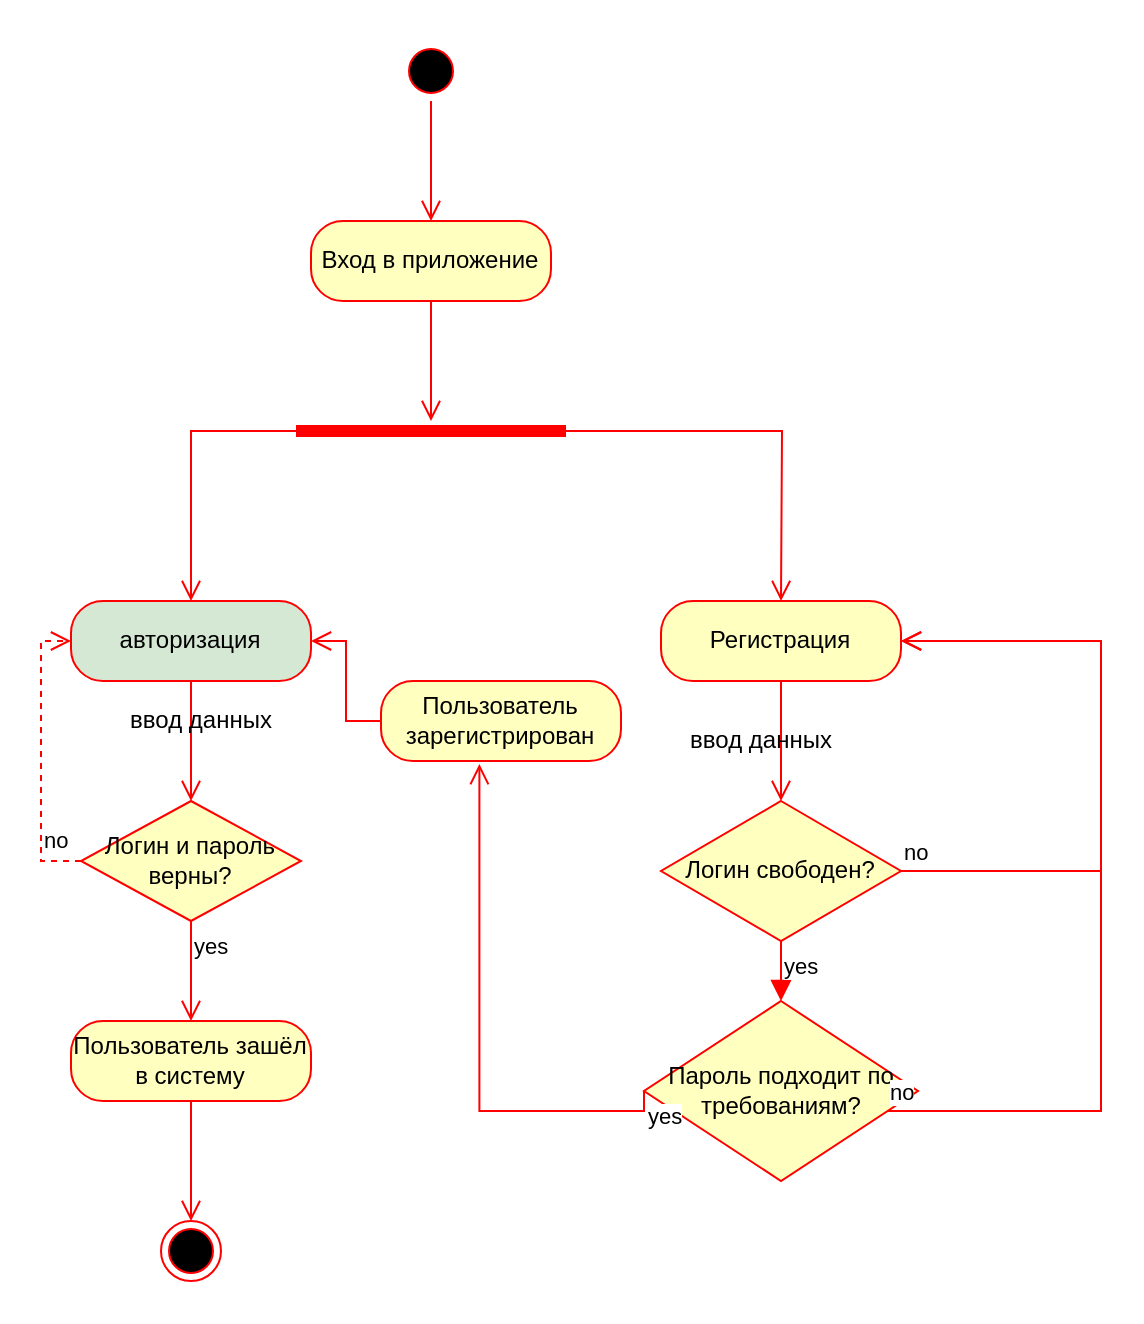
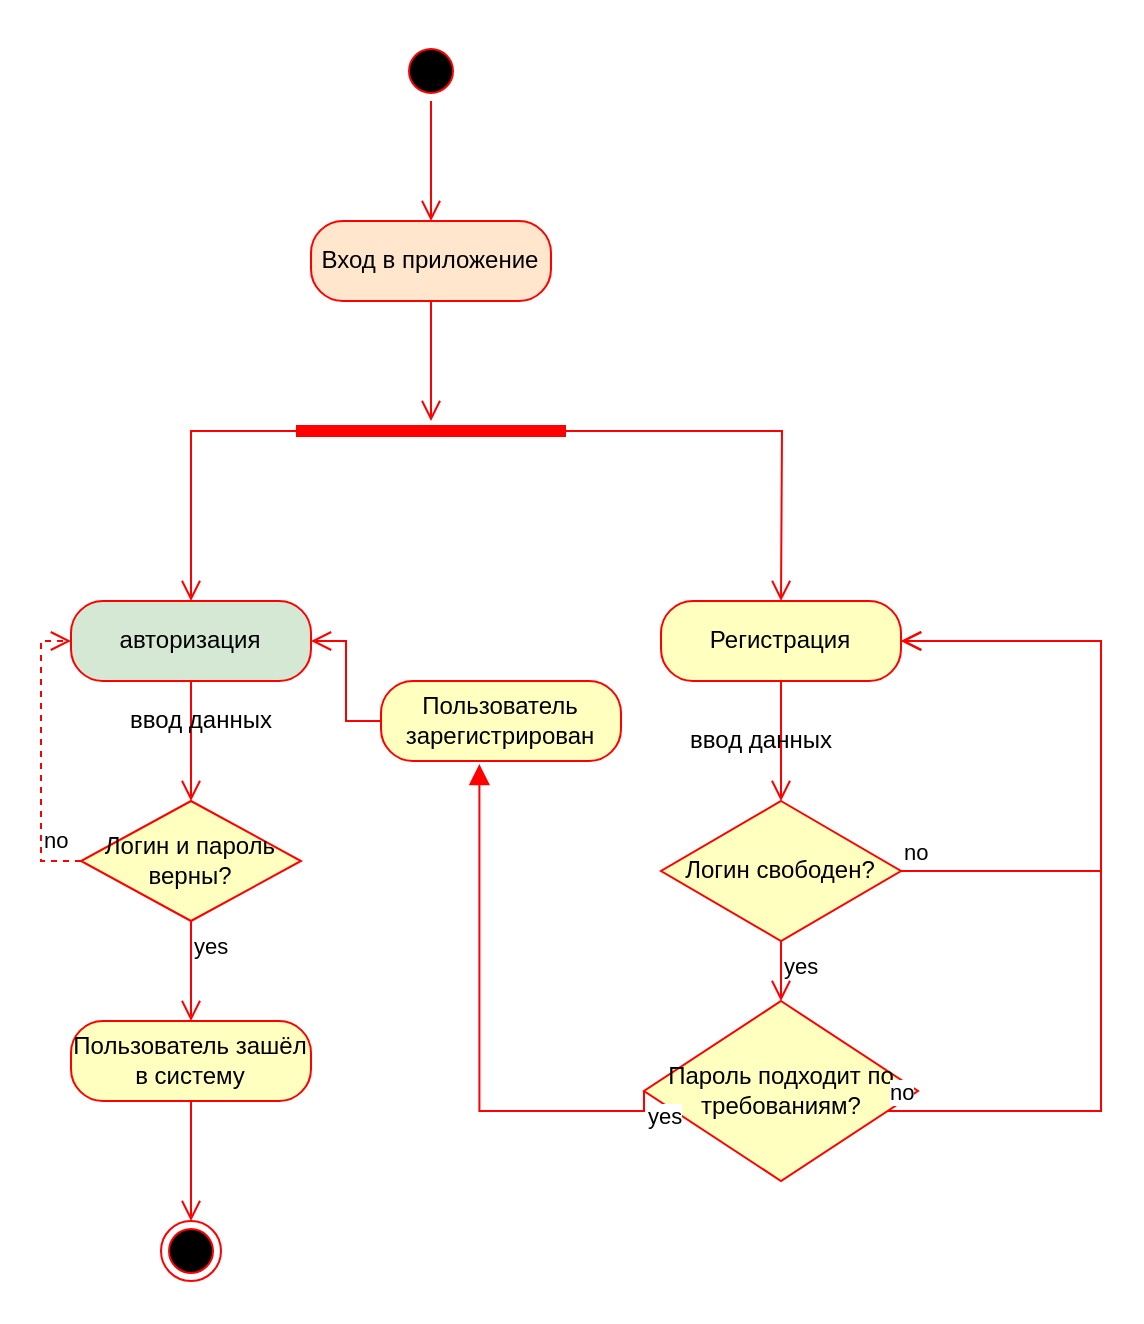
  <mxCell id="0" />
  <mxCell id="1" parent="0" />
  <mxCell id="2" value="" style="ellipse;html=1;shape=startState;fillColor=#000000;strokeColor=#ff0000;" vertex="1" parent="1"><mxGeometry x="200" y="20" width="30" height="30" as="geometry" /></mxCell>
  <mxCell id="3" value="" style="edgeStyle=orthogonalEdgeStyle;html=1;verticalAlign=bottom;endArrow=open;endSize=8;strokeColor=#ff0000;rounded=0;" edge="1" source="2" parent="1"><mxGeometry relative="1" as="geometry"><mxPoint x="215" y="110" as="targetPoint" /></mxGeometry></mxCell>
- <mxCell id="4" value="Вход в приложение" style="rounded=1;whiteSpace=wrap;html=1;arcSize=40;fontColor=#000000;fillColor=#ffffc0;strokeColor=#ff0000;" vertex="1" parent="1"><mxGeometry x="155" y="110" width="120" height="40" as="geometry" /></mxCell>
+ <mxCell id="4" value="Вход в приложение" style="rounded=1;whiteSpace=wrap;html=1;arcSize=40;fontColor=#000000;fillColor=#ffe6cc;strokeColor=#ff0000;" vertex="1" parent="1"><mxGeometry x="155" y="110" width="120" height="40" as="geometry" /></mxCell>
  <mxCell id="5" value="" style="edgeStyle=orthogonalEdgeStyle;html=1;verticalAlign=bottom;endArrow=open;endSize=8;strokeColor=#ff0000;rounded=0;" edge="1" source="4" parent="1"><mxGeometry relative="1" as="geometry"><mxPoint x="215" y="210" as="targetPoint" /></mxGeometry></mxCell>
  <mxCell id="6" value="" style="shape=line;html=1;strokeWidth=6;strokeColor=#ff0000;" vertex="1" parent="1"><mxGeometry x="147.5" y="210" width="135" height="10" as="geometry" /></mxCell>
  <mxCell id="7" value="" style="edgeStyle=orthogonalEdgeStyle;html=1;verticalAlign=bottom;endArrow=open;endSize=8;strokeColor=#ff0000;rounded=0;" edge="1" source="6" parent="1"><mxGeometry relative="1" as="geometry"><mxPoint x="390" y="300" as="targetPoint" /></mxGeometry></mxCell>
  <mxCell id="8" value="Регистрация" style="rounded=1;whiteSpace=wrap;html=1;arcSize=40;fontColor=#000000;fillColor=#ffffc0;strokeColor=#ff0000;" vertex="1" parent="1"><mxGeometry x="330" y="300" width="120" height="40" as="geometry" /></mxCell>
  <mxCell id="9" value="" style="edgeStyle=orthogonalEdgeStyle;html=1;verticalAlign=bottom;endArrow=open;endSize=8;strokeColor=#ff0000;rounded=0;" edge="1" source="8" parent="1"><mxGeometry relative="1" as="geometry"><mxPoint x="390" y="400" as="targetPoint" /></mxGeometry></mxCell>
  <mxCell id="10" value="авторизация" style="rounded=1;whiteSpace=wrap;html=1;arcSize=40;fontColor=#000000;fillColor=#d5e8d4;strokeColor=#ff0000;" vertex="1" parent="1"><mxGeometry x="35" y="300" width="120" height="40" as="geometry" /></mxCell>
  <mxCell id="11" value="" style="edgeStyle=orthogonalEdgeStyle;html=1;verticalAlign=bottom;endArrow=open;endSize=8;strokeColor=#ff0000;rounded=0;" edge="1" source="10" parent="1"><mxGeometry relative="1" as="geometry"><mxPoint x="95" y="400" as="targetPoint" /></mxGeometry></mxCell>
  <mxCell id="12" value="" style="edgeStyle=orthogonalEdgeStyle;html=1;verticalAlign=bottom;endArrow=open;endSize=8;strokeColor=#ff0000;rounded=0;exitX=0;exitY=0.5;exitDx=0;exitDy=0;exitPerimeter=0;" edge="1" parent="1" source="6" target="10"><mxGeometry relative="1" as="geometry"><mxPoint x="400" y="310" as="targetPoint" /><mxPoint x="293" y="225" as="sourcePoint" /></mxGeometry></mxCell>
  <mxCell id="13" value="Логин и пароль верны?" style="rhombus;whiteSpace=wrap;html=1;fontColor=#000000;fillColor=#ffffc0;strokeColor=#ff0000;" vertex="1" parent="1"><mxGeometry x="40" y="400" width="110" height="60" as="geometry" /></mxCell>
  <mxCell id="14" value="no" style="edgeStyle=orthogonalEdgeStyle;html=1;align=left;verticalAlign=bottom;endArrow=open;endSize=8;strokeColor=#ff0000;rounded=0;exitX=0;exitY=0.5;exitDx=0;exitDy=0;entryX=0;entryY=0.5;entryDx=0;entryDy=0;dashed=1;" edge="1" source="13" parent="1" target="10"><mxGeometry x="-0.704" relative="1" as="geometry"><mxPoint x="-20" y="360" as="targetPoint" /><Array as="points"><mxPoint x="20" y="430" /><mxPoint x="20" y="320" /></Array><mxPoint as="offset" /></mxGeometry></mxCell>
  <mxCell id="15" value="yes" style="edgeStyle=orthogonalEdgeStyle;html=1;align=left;verticalAlign=top;endArrow=open;endSize=8;strokeColor=#ff0000;rounded=0;" edge="1" source="13" parent="1"><mxGeometry x="-1" relative="1" as="geometry"><mxPoint x="95" y="510" as="targetPoint" /><Array as="points"><mxPoint x="95" y="500" /></Array></mxGeometry></mxCell>
  <mxCell id="16" value="Логин свободен?" style="rhombus;whiteSpace=wrap;html=1;fontColor=#000000;fillColor=#ffffc0;strokeColor=#ff0000;" vertex="1" parent="1"><mxGeometry x="330" y="400" width="120" height="70" as="geometry" /></mxCell>
  <mxCell id="17" value="no" style="edgeStyle=orthogonalEdgeStyle;html=1;align=left;verticalAlign=bottom;endArrow=open;endSize=8;strokeColor=#ff0000;rounded=0;" edge="1" source="16" parent="1" target="8"><mxGeometry x="-1" relative="1" as="geometry"><mxPoint x="550" y="420" as="targetPoint" /><Array as="points"><mxPoint x="550" y="435" /><mxPoint x="550" y="320" /></Array></mxGeometry></mxCell>
- <mxCell id="18" value="yes" style="edgeStyle=orthogonalEdgeStyle;html=1;align=left;verticalAlign=top;endArrow=block;endSize=8;strokeColor=#ff0000;rounded=0;" edge="1" source="16" parent="1" target="21"><mxGeometry x="-1" relative="1" as="geometry"><mxPoint x="390" y="510" as="targetPoint" /><Array as="points" /></mxGeometry></mxCell>
+ <mxCell id="18" value="yes" style="edgeStyle=orthogonalEdgeStyle;html=1;align=left;verticalAlign=top;endArrow=open;endSize=8;strokeColor=#ff0000;rounded=0;" edge="1" source="16" parent="1" target="21"><mxGeometry x="-1" relative="1" as="geometry"><mxPoint x="390" y="510" as="targetPoint" /><Array as="points" /></mxGeometry></mxCell>
  <mxCell id="19" value="ввод данных" style="text;html=1;align=center;verticalAlign=middle;resizable=0;points=[];autosize=1;strokeColor=none;fillColor=none;" vertex="1" parent="1"><mxGeometry x="55" y="345" width="90" height="30" as="geometry" /></mxCell>
  <mxCell id="20" value="ввод данных" style="text;html=1;align=center;verticalAlign=middle;resizable=0;points=[];autosize=1;strokeColor=none;fillColor=none;" vertex="1" parent="1"><mxGeometry x="335" y="355" width="90" height="30" as="geometry" /></mxCell>
  <mxCell id="21" value="Пароль подходит по требованиям?" style="rhombus;whiteSpace=wrap;html=1;fontColor=#000000;fillColor=#ffffc0;strokeColor=#ff0000;" vertex="1" parent="1"><mxGeometry x="321.5" y="500" width="137" height="90" as="geometry" /></mxCell>
  <mxCell id="22" value="no" style="edgeStyle=orthogonalEdgeStyle;html=1;align=left;verticalAlign=bottom;endArrow=open;endSize=8;strokeColor=#ff0000;rounded=0;" edge="1" source="21" parent="1" target="8"><mxGeometry x="-1" relative="1" as="geometry"><mxPoint x="537" y="530" as="targetPoint" /><Array as="points"><mxPoint x="550" y="555" /><mxPoint x="550" y="320" /></Array></mxGeometry></mxCell>
- <mxCell id="23" value="yes" style="edgeStyle=orthogonalEdgeStyle;html=1;align=left;verticalAlign=top;endArrow=open;endSize=8;strokeColor=#ff0000;rounded=0;exitX=0;exitY=0.5;exitDx=0;exitDy=0;entryX=0.41;entryY=1.039;entryDx=0;entryDy=0;entryPerimeter=0;" edge="1" source="21" parent="1" target="24"><mxGeometry x="-1" relative="1" as="geometry"><mxPoint x="390" y="650" as="targetPoint" /><Array as="points"><mxPoint x="239" y="555" /></Array></mxGeometry></mxCell>
+ <mxCell id="23" value="yes" style="edgeStyle=orthogonalEdgeStyle;html=1;align=left;verticalAlign=top;endArrow=block;endSize=8;strokeColor=#ff0000;rounded=0;exitX=0;exitY=0.5;exitDx=0;exitDy=0;entryX=0.41;entryY=1.039;entryDx=0;entryDy=0;entryPerimeter=0;" edge="1" source="21" parent="1" target="24"><mxGeometry x="-1" relative="1" as="geometry"><mxPoint x="390" y="650" as="targetPoint" /><Array as="points"><mxPoint x="239" y="555" /></Array></mxGeometry></mxCell>
  <mxCell id="24" value="Пользователь зарегистрирован" style="rounded=1;whiteSpace=wrap;html=1;arcSize=40;fontColor=#000000;fillColor=#ffffc0;strokeColor=#ff0000;" vertex="1" parent="1"><mxGeometry x="190" y="340" width="120" height="40" as="geometry" /></mxCell>
  <mxCell id="25" value="" style="edgeStyle=orthogonalEdgeStyle;html=1;verticalAlign=bottom;endArrow=open;endSize=8;strokeColor=#ff0000;rounded=0;" edge="1" source="24" parent="1" target="10"><mxGeometry relative="1" as="geometry"><mxPoint x="250" y="440" as="targetPoint" /></mxGeometry></mxCell>
  <mxCell id="26" value="Пользователь зашёл в систему" style="rounded=1;whiteSpace=wrap;html=1;arcSize=40;fontColor=#000000;fillColor=#ffffc0;strokeColor=#ff0000;" vertex="1" parent="1"><mxGeometry x="35" y="510" width="120" height="40" as="geometry" /></mxCell>
  <mxCell id="27" value="" style="edgeStyle=orthogonalEdgeStyle;html=1;verticalAlign=bottom;endArrow=open;endSize=8;strokeColor=#ff0000;rounded=0;" edge="1" source="26" parent="1"><mxGeometry relative="1" as="geometry"><mxPoint x="95" y="610" as="targetPoint" /></mxGeometry></mxCell>
  <mxCell id="28" value="" style="ellipse;html=1;shape=endState;fillColor=#000000;strokeColor=#ff0000;" vertex="1" parent="1"><mxGeometry x="80" y="610" width="30" height="30" as="geometry" /></mxCell>
